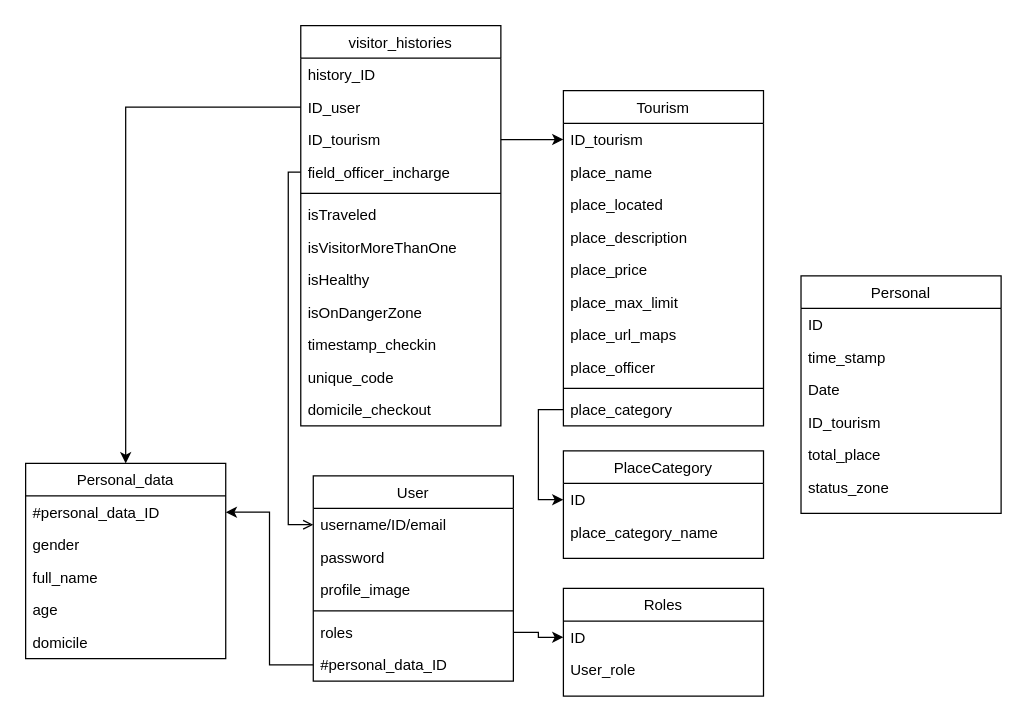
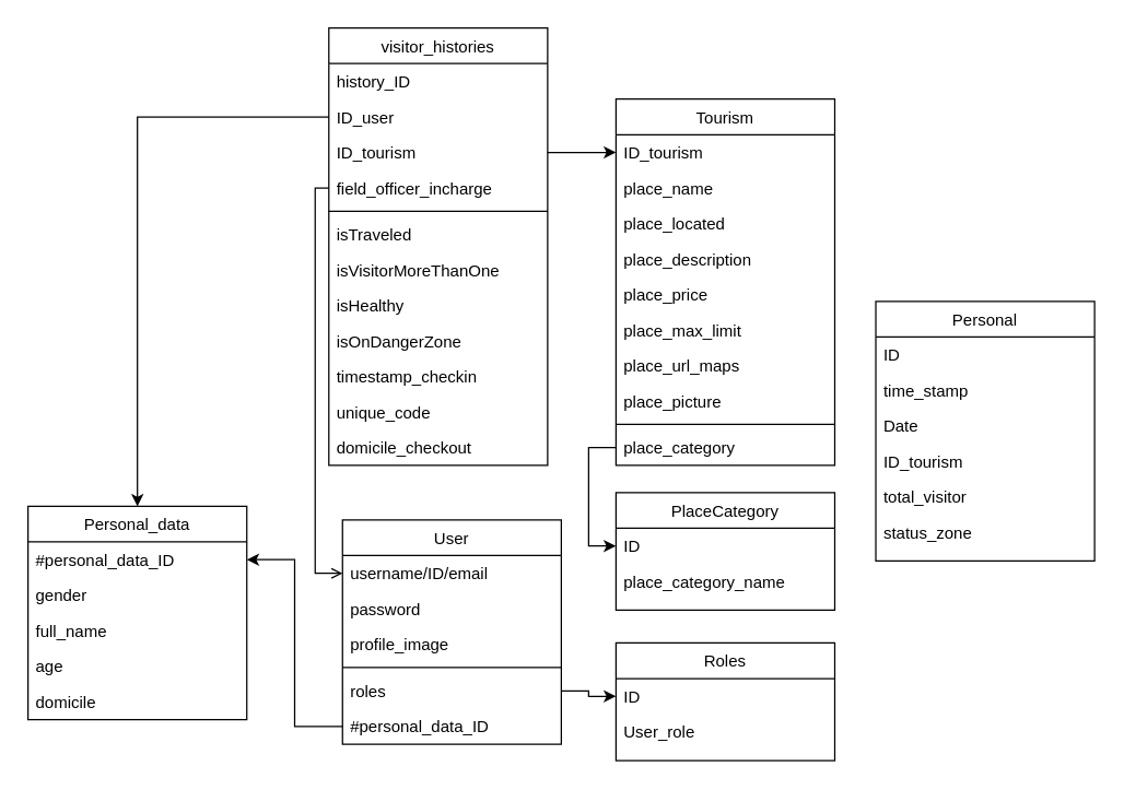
  <mxCell id="0" />
  <mxCell id="1" parent="0" />
  <mxCell id="2" style="edgeStyle=orthogonalEdgeStyle;rounded=0;orthogonalLoop=1;jettySize=auto;html=1;" parent="1" source="8" target="19" edge="1"><mxGeometry relative="1" as="geometry" /></mxCell>
  <mxCell id="3" style="edgeStyle=orthogonalEdgeStyle;rounded=0;orthogonalLoop=1;jettySize=auto;html=1;" parent="1" source="50" target="53" edge="1"><mxGeometry relative="1" as="geometry" /></mxCell>
  <mxCell id="4" style="edgeStyle=orthogonalEdgeStyle;rounded=0;orthogonalLoop=1;jettySize=auto;html=1;entryX=0;entryY=0.5;entryDx=0;entryDy=0;" parent="1" source="28" target="43" edge="1"><mxGeometry relative="1" as="geometry" /></mxCell>
  <mxCell id="5" value="visitor_histories" style="swimlane;fontStyle=0;align=center;verticalAlign=top;childLayout=stackLayout;horizontal=1;startSize=26;horizontalStack=0;resizeParent=1;resizeLast=0;collapsible=1;marginBottom=0;rounded=0;shadow=0;strokeWidth=1;" parent="1" vertex="1"><mxGeometry x="240" y="20" width="160" height="320" as="geometry"><mxRectangle x="230" y="140" width="160" height="26" as="alternateBounds" /></mxGeometry></mxCell>
  <mxCell id="6" value="history_ID" style="text;align=left;verticalAlign=top;spacingLeft=4;spacingRight=4;overflow=hidden;rotatable=0;points=[[0,0.5],[1,0.5]];portConstraint=eastwest;rounded=0;shadow=0;html=0;" parent="5" vertex="1"><mxGeometry y="26" width="160" height="26" as="geometry" /></mxCell>
  <mxCell id="7" value="ID_user" style="text;align=left;verticalAlign=top;spacingLeft=4;spacingRight=4;overflow=hidden;rotatable=0;points=[[0,0.5],[1,0.5]];portConstraint=eastwest;" parent="5" vertex="1"><mxGeometry y="52" width="160" height="26" as="geometry" /></mxCell>
  <mxCell id="8" value="ID_tourism" style="text;align=left;verticalAlign=top;spacingLeft=4;spacingRight=4;overflow=hidden;rotatable=0;points=[[0,0.5],[1,0.5]];portConstraint=eastwest;rounded=0;shadow=0;html=0;" parent="5" vertex="1"><mxGeometry y="78" width="160" height="26" as="geometry" /></mxCell>
  <mxCell id="9" value="field_officer_incharge" style="text;align=left;verticalAlign=top;spacingLeft=4;spacingRight=4;overflow=hidden;rotatable=0;points=[[0,0.5],[1,0.5]];portConstraint=eastwest;rounded=0;shadow=0;html=0;" parent="5" vertex="1"><mxGeometry y="104" width="160" height="26" as="geometry" /></mxCell>
  <mxCell id="10" value="" style="line;html=1;strokeWidth=1;align=left;verticalAlign=middle;spacingTop=-1;spacingLeft=3;spacingRight=3;rotatable=0;labelPosition=right;points=[];portConstraint=eastwest;" parent="5" vertex="1"><mxGeometry y="130" width="160" height="8" as="geometry" /></mxCell>
  <mxCell id="11" value="isTraveled" style="text;align=left;verticalAlign=top;spacingLeft=4;spacingRight=4;overflow=hidden;rotatable=0;points=[[0,0.5],[1,0.5]];portConstraint=eastwest;rounded=0;shadow=0;html=0;" parent="5" vertex="1"><mxGeometry y="138" width="160" height="26" as="geometry" /></mxCell>
  <mxCell id="12" value="isVisitorMoreThanOne" style="text;align=left;verticalAlign=top;spacingLeft=4;spacingRight=4;overflow=hidden;rotatable=0;points=[[0,0.5],[1,0.5]];portConstraint=eastwest;rounded=0;shadow=0;html=0;" parent="5" vertex="1"><mxGeometry y="164" width="160" height="26" as="geometry" /></mxCell>
  <mxCell id="13" value="isHealthy" style="text;align=left;verticalAlign=top;spacingLeft=4;spacingRight=4;overflow=hidden;rotatable=0;points=[[0,0.5],[1,0.5]];portConstraint=eastwest;rounded=0;shadow=0;html=0;" parent="5" vertex="1"><mxGeometry y="190" width="160" height="26" as="geometry" /></mxCell>
  <mxCell id="14" value="isOnDangerZone" style="text;align=left;verticalAlign=top;spacingLeft=4;spacingRight=4;overflow=hidden;rotatable=0;points=[[0,0.5],[1,0.5]];portConstraint=eastwest;rounded=0;shadow=0;html=0;" parent="5" vertex="1"><mxGeometry y="216" width="160" height="26" as="geometry" /></mxCell>
  <mxCell id="15" value="timestamp_checkin" style="text;align=left;verticalAlign=top;spacingLeft=4;spacingRight=4;overflow=hidden;rotatable=0;points=[[0,0.5],[1,0.5]];portConstraint=eastwest;rounded=0;shadow=0;html=0;" parent="5" vertex="1"><mxGeometry y="242" width="160" height="26" as="geometry" /></mxCell>
  <mxCell id="16" value="unique_code" style="text;align=left;verticalAlign=top;spacingLeft=4;spacingRight=4;overflow=hidden;rotatable=0;points=[[0,0.5],[1,0.5]];portConstraint=eastwest;rounded=0;shadow=0;html=0;" parent="5" vertex="1"><mxGeometry y="268" width="160" height="26" as="geometry" /></mxCell>
  <mxCell id="17" value="domicile_checkout" style="text;align=left;verticalAlign=top;spacingLeft=4;spacingRight=4;overflow=hidden;rotatable=0;points=[[0,0.5],[1,0.5]];portConstraint=eastwest;rounded=0;shadow=0;html=0;" parent="5" vertex="1"><mxGeometry y="294" width="160" height="26" as="geometry" /></mxCell>
  <mxCell id="18" value="Tourism" style="swimlane;fontStyle=0;align=center;verticalAlign=top;childLayout=stackLayout;horizontal=1;startSize=26;horizontalStack=0;resizeParent=1;resizeLast=0;collapsible=1;marginBottom=0;rounded=0;shadow=0;strokeWidth=1;" parent="1" vertex="1"><mxGeometry y="72" width="160" height="268" as="geometry" x="450"><mxRectangle x="230" y="140" width="160" height="26" as="alternateBounds" /></mxGeometry></mxCell>
  <mxCell id="19" value="ID_tourism" style="text;align=left;verticalAlign=top;spacingLeft=4;spacingRight=4;overflow=hidden;rotatable=0;points=[[0,0.5],[1,0.5]];portConstraint=eastwest;" parent="18" vertex="1"><mxGeometry y="26" width="160" height="26" as="geometry" /></mxCell>
  <mxCell id="20" value="place_name" style="text;align=left;verticalAlign=top;spacingLeft=4;spacingRight=4;overflow=hidden;rotatable=0;points=[[0,0.5],[1,0.5]];portConstraint=eastwest;rounded=0;shadow=0;html=0;" parent="18" vertex="1"><mxGeometry y="52" width="160" height="26" as="geometry" /></mxCell>
  <mxCell id="21" value="place_located" style="text;align=left;verticalAlign=top;spacingLeft=4;spacingRight=4;overflow=hidden;rotatable=0;points=[[0,0.5],[1,0.5]];portConstraint=eastwest;rounded=0;shadow=0;html=0;" parent="18" vertex="1"><mxGeometry y="78" width="160" height="26" as="geometry" /></mxCell>
  <mxCell id="22" value="place_description" style="text;align=left;verticalAlign=top;spacingLeft=4;spacingRight=4;overflow=hidden;rotatable=0;points=[[0,0.5],[1,0.5]];portConstraint=eastwest;rounded=0;shadow=0;html=0;" parent="18" vertex="1"><mxGeometry y="104" width="160" height="26" as="geometry" /></mxCell>
  <mxCell id="23" value="place_price" style="text;align=left;verticalAlign=top;spacingLeft=4;spacingRight=4;overflow=hidden;rotatable=0;points=[[0,0.5],[1,0.5]];portConstraint=eastwest;rounded=0;shadow=0;html=0;" parent="18" vertex="1"><mxGeometry y="130" width="160" height="26" as="geometry" /></mxCell>
  <mxCell id="24" value="place_max_limit" style="text;align=left;verticalAlign=top;spacingLeft=4;spacingRight=4;overflow=hidden;rotatable=0;points=[[0,0.5],[1,0.5]];portConstraint=eastwest;rounded=0;shadow=0;html=0;" parent="18" vertex="1"><mxGeometry y="156" width="160" height="26" as="geometry" /></mxCell>
  <mxCell id="25" value="place_url_maps" style="text;align=left;verticalAlign=top;spacingLeft=4;spacingRight=4;overflow=hidden;rotatable=0;points=[[0,0.5],[1,0.5]];portConstraint=eastwest;rounded=0;shadow=0;html=0;" parent="18" vertex="1"><mxGeometry y="182" width="160" height="26" as="geometry" /></mxCell>
- <mxCell id="26" value="place_officer" style="text;align=left;verticalAlign=top;spacingLeft=4;spacingRight=4;overflow=hidden;rotatable=0;points=[[0,0.5],[1,0.5]];portConstraint=eastwest;rounded=0;shadow=0;html=0;" parent="18" vertex="1"><mxGeometry y="208" width="160" height="26" as="geometry" /></mxCell>
+ <mxCell id="26" value="place_picture" style="text;align=left;verticalAlign=top;spacingLeft=4;spacingRight=4;overflow=hidden;rotatable=0;points=[[0,0.5],[1,0.5]];portConstraint=eastwest;rounded=0;shadow=0;html=0;" parent="18" vertex="1"><mxGeometry y="208" width="160" height="26" as="geometry" /></mxCell>
  <mxCell id="27" value="" style="line;html=1;strokeWidth=1;align=left;verticalAlign=middle;spacingTop=-1;spacingLeft=3;spacingRight=3;rotatable=0;labelPosition=right;points=[];portConstraint=eastwest;" parent="18" vertex="1"><mxGeometry y="234" width="160" height="8" as="geometry" /></mxCell>
  <mxCell id="28" value="place_category" style="text;align=left;verticalAlign=top;spacingLeft=4;spacingRight=4;overflow=hidden;rotatable=0;points=[[0,0.5],[1,0.5]];portConstraint=eastwest;rounded=0;shadow=0;html=0;" parent="18" vertex="1"><mxGeometry y="242" width="160" height="26" as="geometry" /></mxCell>
  <mxCell id="29" value="Personal" style="swimlane;fontStyle=0;align=center;verticalAlign=top;childLayout=stackLayout;horizontal=1;startSize=26;horizontalStack=0;resizeParent=1;resizeLast=0;collapsible=1;marginBottom=0;rounded=0;shadow=0;strokeWidth=1;" parent="1" vertex="1"><mxGeometry x="640" y="220" width="160" height="190" as="geometry"><mxRectangle x="230" y="140" width="160" height="26" as="alternateBounds" /></mxGeometry></mxCell>
  <mxCell id="30" value="ID" style="text;align=left;verticalAlign=top;spacingLeft=4;spacingRight=4;overflow=hidden;rotatable=0;points=[[0,0.5],[1,0.5]];portConstraint=eastwest;rounded=0;shadow=0;html=0;" parent="29" vertex="1"><mxGeometry y="26" width="160" height="26" as="geometry" /></mxCell>
  <mxCell id="31" value="time_stamp" style="text;align=left;verticalAlign=top;spacingLeft=4;spacingRight=4;overflow=hidden;rotatable=0;points=[[0,0.5],[1,0.5]];portConstraint=eastwest;rounded=0;shadow=0;html=0;" parent="29" vertex="1"><mxGeometry y="52" width="160" height="26" as="geometry" /></mxCell>
  <mxCell id="32" value="Date" style="text;align=left;verticalAlign=top;spacingLeft=4;spacingRight=4;overflow=hidden;rotatable=0;points=[[0,0.5],[1,0.5]];portConstraint=eastwest;" parent="29" vertex="1"><mxGeometry y="78" width="160" height="26" as="geometry" /></mxCell>
  <mxCell id="33" value="ID_tourism" style="text;align=left;verticalAlign=top;spacingLeft=4;spacingRight=4;overflow=hidden;rotatable=0;points=[[0,0.5],[1,0.5]];portConstraint=eastwest;rounded=0;shadow=0;html=0;" parent="29" vertex="1"><mxGeometry y="104" width="160" height="26" as="geometry" /></mxCell>
- <mxCell id="34" value="total_place" style="text;align=left;verticalAlign=top;spacingLeft=4;spacingRight=4;overflow=hidden;rotatable=0;points=[[0,0.5],[1,0.5]];portConstraint=eastwest;rounded=0;shadow=0;html=0;" parent="29" vertex="1"><mxGeometry y="130" width="160" height="26" as="geometry" /></mxCell>
+ <mxCell id="34" value="total_visitor" style="text;align=left;verticalAlign=top;spacingLeft=4;spacingRight=4;overflow=hidden;rotatable=0;points=[[0,0.5],[1,0.5]];portConstraint=eastwest;rounded=0;shadow=0;html=0;" parent="29" vertex="1"><mxGeometry y="130" width="160" height="26" as="geometry" /></mxCell>
  <mxCell id="35" value="status_zone" style="text;align=left;verticalAlign=top;spacingLeft=4;spacingRight=4;overflow=hidden;rotatable=0;points=[[0,0.5],[1,0.5]];portConstraint=eastwest;rounded=0;shadow=0;html=0;" parent="29" vertex="1"><mxGeometry y="156" width="160" height="26" as="geometry" /></mxCell>
  <mxCell id="36" value="Personal_data" style="swimlane;fontStyle=0;align=center;verticalAlign=top;childLayout=stackLayout;horizontal=1;startSize=26;horizontalStack=0;resizeParent=1;resizeLast=0;collapsible=1;marginBottom=0;rounded=0;shadow=0;strokeWidth=1;" vertex="1" parent="1"><mxGeometry x="20" y="370" width="160" height="156" as="geometry"><mxRectangle x="230" y="140" width="160" height="26" as="alternateBounds" /></mxGeometry></mxCell>
  <mxCell id="37" value="#personal_data_ID" style="text;align=left;verticalAlign=top;spacingLeft=4;spacingRight=4;overflow=hidden;rotatable=0;points=[[0,0.5],[1,0.5]];portConstraint=eastwest;" vertex="1" parent="36"><mxGeometry y="26" width="160" height="26" as="geometry" /></mxCell>
  <mxCell id="38" value="gender&#10;" style="text;align=left;verticalAlign=top;spacingLeft=4;spacingRight=4;overflow=hidden;rotatable=0;points=[[0,0.5],[1,0.5]];portConstraint=eastwest;rounded=0;shadow=0;html=0;" vertex="1" parent="36"><mxGeometry y="52" width="160" height="26" as="geometry" /></mxCell>
  <mxCell id="39" value="full_name" style="text;align=left;verticalAlign=top;spacingLeft=4;spacingRight=4;overflow=hidden;rotatable=0;points=[[0,0.5],[1,0.5]];portConstraint=eastwest;rounded=0;shadow=0;html=0;" vertex="1" parent="36"><mxGeometry y="78" width="160" height="26" as="geometry" /></mxCell>
  <mxCell id="40" value="age" style="text;align=left;verticalAlign=top;spacingLeft=4;spacingRight=4;overflow=hidden;rotatable=0;points=[[0,0.5],[1,0.5]];portConstraint=eastwest;rounded=0;shadow=0;html=0;" vertex="1" parent="36"><mxGeometry y="104" width="160" height="26" as="geometry" /></mxCell>
  <mxCell id="41" value="domicile" style="text;align=left;verticalAlign=top;spacingLeft=4;spacingRight=4;overflow=hidden;rotatable=0;points=[[0,0.5],[1,0.5]];portConstraint=eastwest;rounded=0;shadow=0;html=0;" vertex="1" parent="36"><mxGeometry y="130" width="160" height="26" as="geometry" /></mxCell>
  <mxCell id="42" value="PlaceCategory" style="swimlane;fontStyle=0;align=center;verticalAlign=top;childLayout=stackLayout;horizontal=1;startSize=26;horizontalStack=0;resizeParent=1;resizeLast=0;collapsible=1;marginBottom=0;rounded=0;shadow=0;strokeWidth=1;" parent="1" vertex="1"><mxGeometry y="360" width="160" height="86" as="geometry" x="450"><mxRectangle x="230" y="140" width="160" height="26" as="alternateBounds" /></mxGeometry></mxCell>
  <mxCell id="43" value="ID" style="text;align=left;verticalAlign=top;spacingLeft=4;spacingRight=4;overflow=hidden;rotatable=0;points=[[0,0.5],[1,0.5]];portConstraint=eastwest;" parent="42" vertex="1"><mxGeometry y="26" width="160" height="26" as="geometry" /></mxCell>
  <mxCell id="44" value="place_category_name" style="text;align=left;verticalAlign=top;spacingLeft=4;spacingRight=4;overflow=hidden;rotatable=0;points=[[0,0.5],[1,0.5]];portConstraint=eastwest;rounded=0;shadow=0;html=0;" parent="42" vertex="1"><mxGeometry y="52" width="160" height="26" as="geometry" /></mxCell>
  <mxCell id="45" value="User" style="swimlane;fontStyle=0;align=center;verticalAlign=top;childLayout=stackLayout;horizontal=1;startSize=26;horizontalStack=0;resizeParent=1;resizeLast=0;collapsible=1;marginBottom=0;rounded=0;shadow=0;strokeWidth=1;" parent="1" vertex="1"><mxGeometry x="250" y="380" width="160" height="164" as="geometry"><mxRectangle x="230" y="140" width="160" height="26" as="alternateBounds" /></mxGeometry></mxCell>
  <mxCell id="46" value="username/ID/email" style="text;align=left;verticalAlign=top;spacingLeft=4;spacingRight=4;overflow=hidden;rotatable=0;points=[[0,0.5],[1,0.5]];portConstraint=eastwest;" parent="45" vertex="1"><mxGeometry y="26" width="160" height="26" as="geometry" /></mxCell>
  <mxCell id="47" value="password" style="text;align=left;verticalAlign=top;spacingLeft=4;spacingRight=4;overflow=hidden;rotatable=0;points=[[0,0.5],[1,0.5]];portConstraint=eastwest;rounded=0;shadow=0;html=0;" parent="45" vertex="1"><mxGeometry y="52" width="160" height="26" as="geometry" /></mxCell>
  <mxCell id="48" value="profile_image" style="text;align=left;verticalAlign=top;spacingLeft=4;spacingRight=4;overflow=hidden;rotatable=0;points=[[0,0.5],[1,0.5]];portConstraint=eastwest;rounded=0;shadow=0;html=0;" parent="45" vertex="1"><mxGeometry y="78" width="160" height="26" as="geometry" /></mxCell>
  <mxCell id="49" value="" style="line;html=1;strokeWidth=1;align=left;verticalAlign=middle;spacingTop=-1;spacingLeft=3;spacingRight=3;rotatable=0;labelPosition=right;points=[];portConstraint=eastwest;" parent="45" vertex="1"><mxGeometry y="104" width="160" height="8" as="geometry" /></mxCell>
  <mxCell id="50" value="roles" style="text;align=left;verticalAlign=top;spacingLeft=4;spacingRight=4;overflow=hidden;rotatable=0;points=[[0,0.5],[1,0.5]];portConstraint=eastwest;rounded=0;shadow=0;html=0;" parent="45" vertex="1"><mxGeometry y="112" width="160" height="26" as="geometry" /></mxCell>
  <mxCell id="51" value="#personal_data_ID" style="text;align=left;verticalAlign=top;spacingLeft=4;spacingRight=4;overflow=hidden;rotatable=0;points=[[0,0.5],[1,0.5]];portConstraint=eastwest;" vertex="1" parent="45"><mxGeometry y="138" width="160" height="26" as="geometry" /></mxCell>
  <mxCell id="52" value="Roles" style="swimlane;fontStyle=0;align=center;verticalAlign=top;childLayout=stackLayout;horizontal=1;startSize=26;horizontalStack=0;resizeParent=1;resizeLast=0;collapsible=1;marginBottom=0;rounded=0;shadow=0;strokeWidth=1;" parent="1" vertex="1"><mxGeometry y="470" width="160" height="86" as="geometry" x="450"><mxRectangle x="230" y="140" width="160" height="26" as="alternateBounds" /></mxGeometry></mxCell>
  <mxCell id="53" value="ID" style="text;align=left;verticalAlign=top;spacingLeft=4;spacingRight=4;overflow=hidden;rotatable=0;points=[[0,0.5],[1,0.5]];portConstraint=eastwest;" parent="52" vertex="1"><mxGeometry y="26" width="160" height="26" as="geometry" /></mxCell>
  <mxCell id="54" value="User_role" style="text;align=left;verticalAlign=top;spacingLeft=4;spacingRight=4;overflow=hidden;rotatable=0;points=[[0,0.5],[1,0.5]];portConstraint=eastwest;rounded=0;shadow=0;html=0;" parent="52" vertex="1"><mxGeometry y="52" width="160" height="26" as="geometry" /></mxCell>
  <mxCell id="55" style="edgeStyle=orthogonalEdgeStyle;rounded=0;orthogonalLoop=1;jettySize=auto;html=1;exitX=0;exitY=0.5;exitDx=0;exitDy=0;entryX=0.5;entryY=0;entryDx=0;entryDy=0;" edge="1" parent="1" source="7" target="36"><mxGeometry relative="1" as="geometry" /></mxCell>
  <mxCell id="56" style="edgeStyle=orthogonalEdgeStyle;rounded=0;orthogonalLoop=1;jettySize=auto;html=1;" edge="1" parent="1" source="51" target="37"><mxGeometry relative="1" as="geometry" /></mxCell>
  <mxCell id="57" style="edgeStyle=orthogonalEdgeStyle;rounded=0;orthogonalLoop=1;jettySize=auto;html=1;entryX=0;entryY=0.5;entryDx=0;entryDy=0;endArrow=open;" edge="1" parent="1" source="9" target="46"><mxGeometry relative="1" as="geometry"><Array as="points"><mxPoint x="230" y="137" /><mxPoint x="230" y="419" /></Array></mxGeometry></mxCell>
